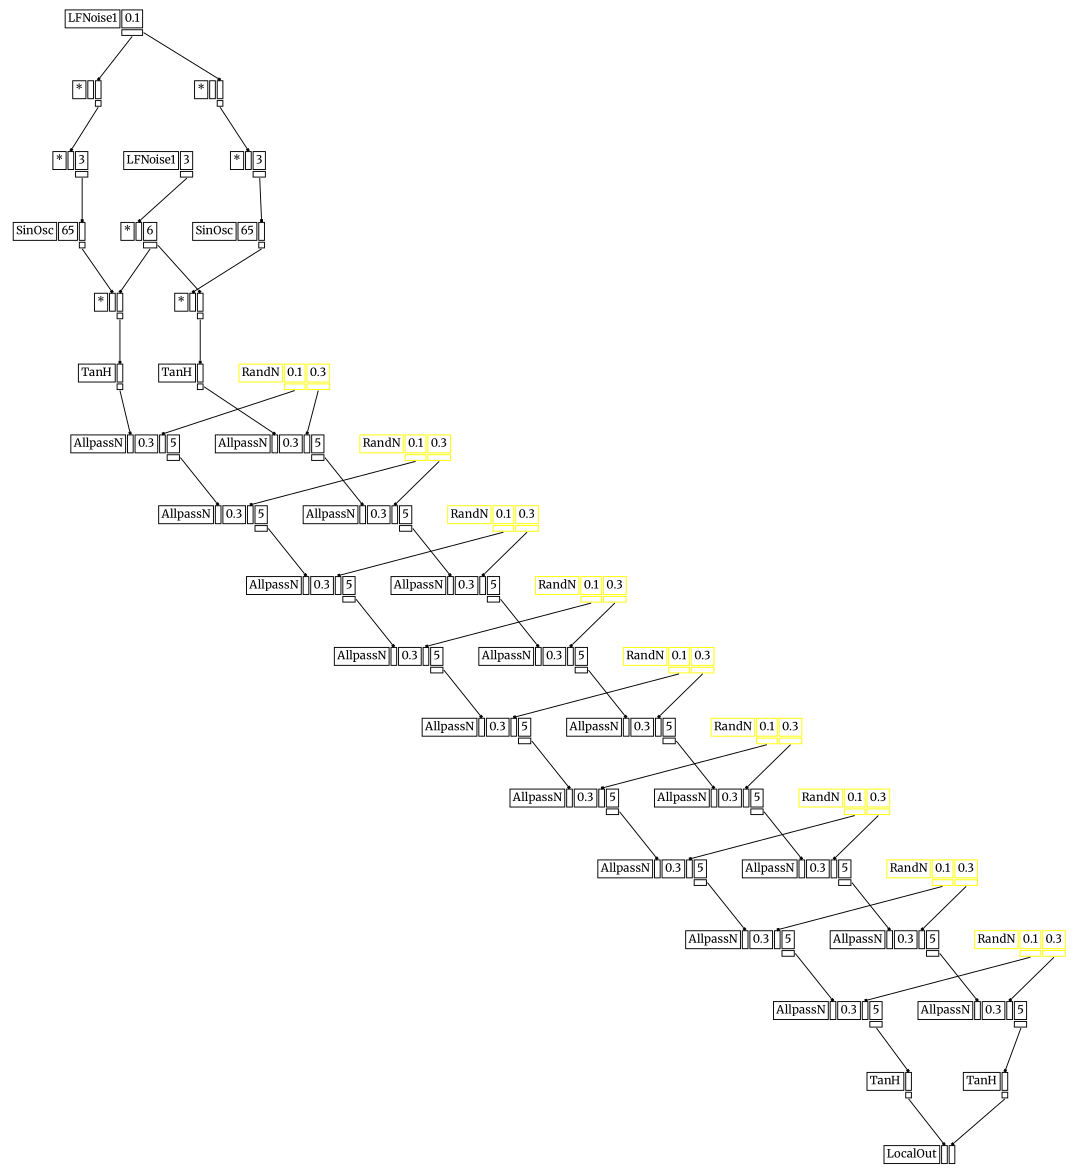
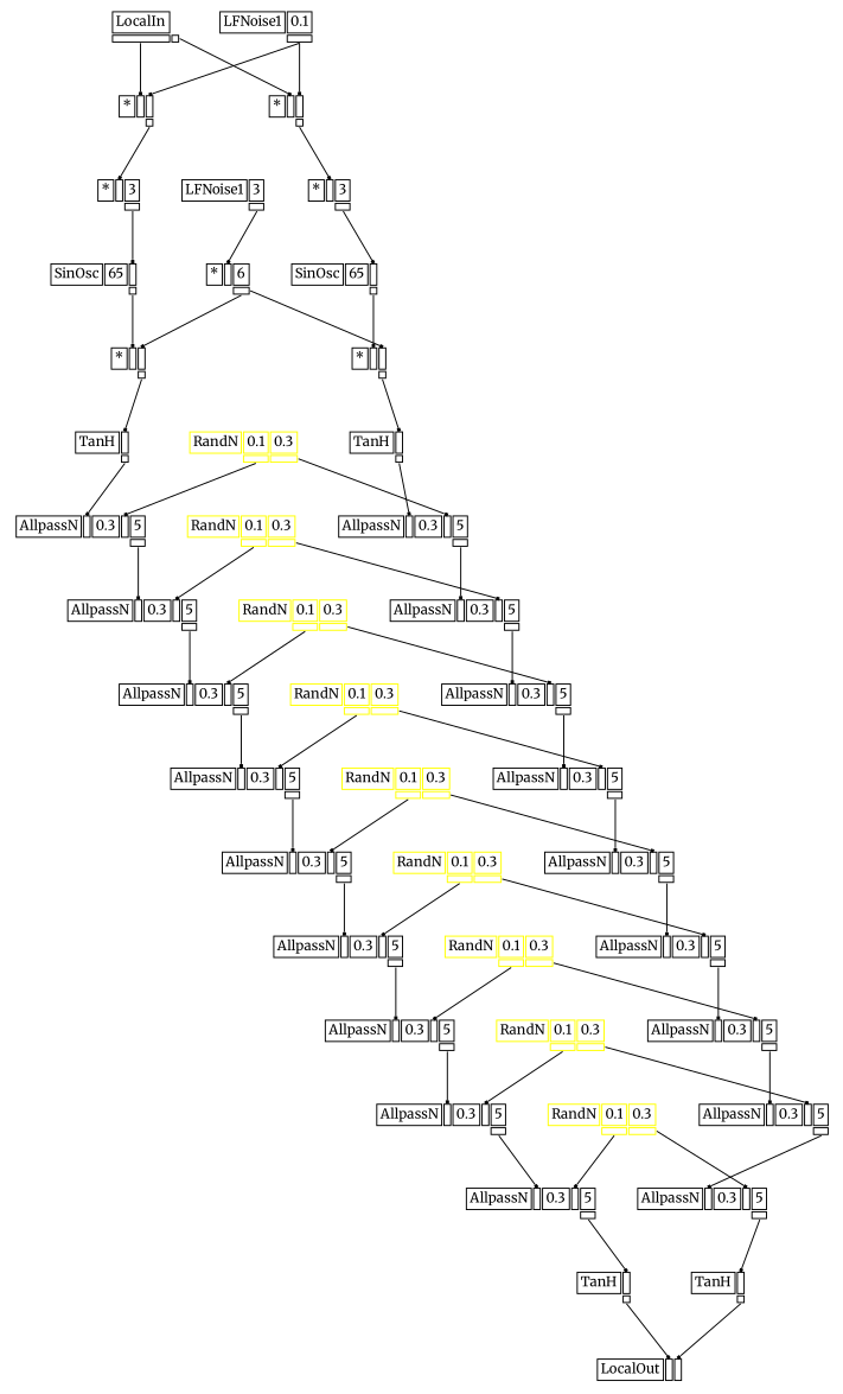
  digraph {
    splines=false
    fontname=Merriweather
    node [color=black fontname=Merriweather fontsize=12 shape=plaintext]
    edge [arrowhead=box arrowsize=0.25 headport=i_0 tailport=o_0 fontname=Merriweather]
+   n1 [label=<<TABLE BORDER="0" CELLBORDER="1"><TR><TD>LocalIn</TD></TR><TR><TD PORT="o_0" ID="u_1:o_0"></TD><TD PORT="o_1" ID="u_1:o_1"></TD></TR></TABLE>>]
    n2 [label=<<TABLE BORDER="0" CELLBORDER="1"><TR><TD>*</TD><TD PORT="i_0" ID="u_5:i_0"></TD><TD PORT="i_1" ID="u_5:i_1"></TD></TR><TR><TD BORDER="0"></TD><TD BORDER="0"></TD><TD PORT="o_0" ID="u_5:o_0"></TD></TR></TABLE>>]
    n3 [label=<<TABLE BORDER="0" CELLBORDER="1"><TR><TD>*</TD><TD PORT="i_0" ID="u_45:i_0"></TD><TD PORT="i_1" ID="u_45:i_1"></TD></TR><TR><TD BORDER="0"></TD><TD BORDER="0"></TD><TD PORT="o_0" ID="u_45:o_0"></TD></TR></TABLE>>]
    n4 [label=<<TABLE BORDER="0" CELLBORDER="1"><TR><TD>LFNoise1</TD><TD ID="u_4:K_0">0.1</TD></TR><TR><TD BORDER="0"></TD><TD PORT="o_0" ID="u_4:o_0"></TD></TR></TABLE>>]
    n5 [label=<<TABLE BORDER="0" CELLBORDER="1"><TR><TD>*</TD><TD PORT="i_0" ID="u_7:i_0"></TD><TD ID="u_7:K_1">3</TD></TR><TR><TD BORDER="0"></TD><TD BORDER="0"></TD><TD PORT="o_0" ID="u_7:o_0"></TD></TR></TABLE>>]
    n6 [label=<<TABLE BORDER="0" CELLBORDER="1"><TR><TD>SinOsc</TD><TD ID="u_8:K_0">65</TD><TD PORT="i_1" ID="u_8:i_1"></TD></TR><TR><TD BORDER="0"></TD><TD BORDER="0"></TD><TD PORT="o_0" ID="u_8:o_0"></TD></TR></TABLE>>]
    n7 [label=<<TABLE BORDER="0" CELLBORDER="1"><TR><TD>*</TD><TD PORT="i_0" ID="u_12:i_0"></TD><TD PORT="i_1" ID="u_12:i_1"></TD></TR><TR><TD BORDER="0"></TD><TD BORDER="0"></TD><TD PORT="o_0" ID="u_12:o_0"></TD></TR></TABLE>>]
    n8 [label=<<TABLE BORDER="0" CELLBORDER="1"><TR><TD>LFNoise1</TD><TD ID="u_9:K_0">3</TD></TR><TR><TD BORDER="0"></TD><TD PORT="o_0" ID="u_9:o_0"></TD></TR></TABLE>>]
    n9 [label=<<TABLE BORDER="0" CELLBORDER="1"><TR><TD>*</TD><TD PORT="i_0" ID="u_11:i_0"></TD><TD ID="u_11:K_1">6</TD></TR><TR><TD BORDER="0"></TD><TD BORDER="0"></TD><TD PORT="o_0" ID="u_11:o_0"></TD></TR></TABLE>>]
    n10 [label=<<TABLE BORDER="0" CELLBORDER="1"><TR><TD>*</TD><TD PORT="i_0" ID="u_48:i_0"></TD><TD PORT="i_1" ID="u_48:i_1"></TD></TR><TR><TD BORDER="0"></TD><TD BORDER="0"></TD><TD PORT="o_0" ID="u_48:o_0"></TD></TR></TABLE>>]
    n11 [label=<<TABLE BORDER="0" CELLBORDER="1"><TR><TD>TanH</TD><TD PORT="i_0" ID="u_13:i_0"></TD></TR><TR><TD BORDER="0"></TD><TD PORT="o_0" ID="u_13:o_0"></TD></TR></TABLE>>]
    n12 [label=<<TABLE BORDER="0" CELLBORDER="1"><TR><TD>AllpassN</TD><TD PORT="i_0" ID="u_18:i_0"></TD><TD ID="u_18:K_1">0.3</TD><TD PORT="i_2" ID="u_18:i_2"></TD><TD ID="u_18:K_3">5</TD></TR><TR><TD BORDER="0"></TD><TD BORDER="0"></TD><TD BORDER="0"></TD><TD BORDER="0"></TD><TD PORT="o_0" ID="u_18:o_0"></TD></TR></TABLE>>]
    n13 [color=yellow label=<<TABLE BORDER="0" CELLBORDER="1"><TR><TD>RandN</TD><TD ID="u_15:K_0">0.1</TD><TD ID="u_15:K_1">0.3</TD></TR><TR><TD BORDER="0"></TD><TD PORT="o_0" ID="u_15:o_0"></TD><TD PORT="o_1" ID="u_15:o_1"></TD></TR></TABLE>>]
    n14 [label=<<TABLE BORDER="0" CELLBORDER="1"><TR><TD>AllpassN</TD><TD PORT="i_0" ID="u_51:i_0"></TD><TD ID="u_51:K_1">0.3</TD><TD PORT="i_2" ID="u_51:i_2"></TD><TD ID="u_51:K_3">5</TD></TR><TR><TD BORDER="0"></TD><TD BORDER="0"></TD><TD BORDER="0"></TD><TD BORDER="0"></TD><TD PORT="o_0" ID="u_51:o_0"></TD></TR></TABLE>>]
    n15 [label=<<TABLE BORDER="0" CELLBORDER="1"><TR><TD>AllpassN</TD><TD PORT="i_0" ID="u_21:i_0"></TD><TD ID="u_21:K_1">0.3</TD><TD PORT="i_2" ID="u_21:i_2"></TD><TD ID="u_21:K_3">5</TD></TR><TR><TD BORDER="0"></TD><TD BORDER="0"></TD><TD BORDER="0"></TD><TD BORDER="0"></TD><TD PORT="o_0" ID="u_21:o_0"></TD></TR></TABLE>>]
    n16 [color=yellow label=<<TABLE BORDER="0" CELLBORDER="1"><TR><TD>RandN</TD><TD ID="u_19:K_0">0.1</TD><TD ID="u_19:K_1">0.3</TD></TR><TR><TD BORDER="0"></TD><TD PORT="o_0" ID="u_19:o_0"></TD><TD PORT="o_1" ID="u_19:o_1"></TD></TR></TABLE>>]
    n17 [label=<<TABLE BORDER="0" CELLBORDER="1"><TR><TD>AllpassN</TD><TD PORT="i_0" ID="u_53:i_0"></TD><TD ID="u_53:K_1">0.3</TD><TD PORT="i_2" ID="u_53:i_2"></TD><TD ID="u_53:K_3">5</TD></TR><TR><TD BORDER="0"></TD><TD BORDER="0"></TD><TD BORDER="0"></TD><TD BORDER="0"></TD><TD PORT="o_0" ID="u_53:o_0"></TD></TR></TABLE>>]
    n18 [label=<<TABLE BORDER="0" CELLBORDER="1"><TR><TD>AllpassN</TD><TD PORT="i_0" ID="u_24:i_0"></TD><TD ID="u_24:K_1">0.3</TD><TD PORT="i_2" ID="u_24:i_2"></TD><TD ID="u_24:K_3">5</TD></TR><TR><TD BORDER="0"></TD><TD BORDER="0"></TD><TD BORDER="0"></TD><TD BORDER="0"></TD><TD PORT="o_0" ID="u_24:o_0"></TD></TR></TABLE>>]
    n19 [color=yellow label=<<TABLE BORDER="0" CELLBORDER="1"><TR><TD>RandN</TD><TD ID="u_22:K_0">0.1</TD><TD ID="u_22:K_1">0.3</TD></TR><TR><TD BORDER="0"></TD><TD PORT="o_0" ID="u_22:o_0"></TD><TD PORT="o_1" ID="u_22:o_1"></TD></TR></TABLE>>]
    n20 [label=<<TABLE BORDER="0" CELLBORDER="1"><TR><TD>AllpassN</TD><TD PORT="i_0" ID="u_55:i_0"></TD><TD ID="u_55:K_1">0.3</TD><TD PORT="i_2" ID="u_55:i_2"></TD><TD ID="u_55:K_3">5</TD></TR><TR><TD BORDER="0"></TD><TD BORDER="0"></TD><TD BORDER="0"></TD><TD BORDER="0"></TD><TD PORT="o_0" ID="u_55:o_0"></TD></TR></TABLE>>]
    n21 [label=<<TABLE BORDER="0" CELLBORDER="1"><TR><TD>AllpassN</TD><TD PORT="i_0" ID="u_27:i_0"></TD><TD ID="u_27:K_1">0.3</TD><TD PORT="i_2" ID="u_27:i_2"></TD><TD ID="u_27:K_3">5</TD></TR><TR><TD BORDER="0"></TD><TD BORDER="0"></TD><TD BORDER="0"></TD><TD BORDER="0"></TD><TD PORT="o_0" ID="u_27:o_0"></TD></TR></TABLE>>]
    n22 [color=yellow label=<<TABLE BORDER="0" CELLBORDER="1"><TR><TD>RandN</TD><TD ID="u_25:K_0">0.1</TD><TD ID="u_25:K_1">0.3</TD></TR><TR><TD BORDER="0"></TD><TD PORT="o_0" ID="u_25:o_0"></TD><TD PORT="o_1" ID="u_25:o_1"></TD></TR></TABLE>>]
    n23 [label=<<TABLE BORDER="0" CELLBORDER="1"><TR><TD>AllpassN</TD><TD PORT="i_0" ID="u_57:i_0"></TD><TD ID="u_57:K_1">0.3</TD><TD PORT="i_2" ID="u_57:i_2"></TD><TD ID="u_57:K_3">5</TD></TR><TR><TD BORDER="0"></TD><TD BORDER="0"></TD><TD BORDER="0"></TD><TD BORDER="0"></TD><TD PORT="o_0" ID="u_57:o_0"></TD></TR></TABLE>>]
    n24 [label=<<TABLE BORDER="0" CELLBORDER="1"><TR><TD>AllpassN</TD><TD PORT="i_0" ID="u_30:i_0"></TD><TD ID="u_30:K_1">0.3</TD><TD PORT="i_2" ID="u_30:i_2"></TD><TD ID="u_30:K_3">5</TD></TR><TR><TD BORDER="0"></TD><TD BORDER="0"></TD><TD BORDER="0"></TD><TD BORDER="0"></TD><TD PORT="o_0" ID="u_30:o_0"></TD></TR></TABLE>>]
    n25 [color=yellow label=<<TABLE BORDER="0" CELLBORDER="1"><TR><TD>RandN</TD><TD ID="u_28:K_0">0.1</TD><TD ID="u_28:K_1">0.3</TD></TR><TR><TD BORDER="0"></TD><TD PORT="o_0" ID="u_28:o_0"></TD><TD PORT="o_1" ID="u_28:o_1"></TD></TR></TABLE>>]
    n26 [label=<<TABLE BORDER="0" CELLBORDER="1"><TR><TD>AllpassN</TD><TD PORT="i_0" ID="u_59:i_0"></TD><TD ID="u_59:K_1">0.3</TD><TD PORT="i_2" ID="u_59:i_2"></TD><TD ID="u_59:K_3">5</TD></TR><TR><TD BORDER="0"></TD><TD BORDER="0"></TD><TD BORDER="0"></TD><TD BORDER="0"></TD><TD PORT="o_0" ID="u_59:o_0"></TD></TR></TABLE>>]
    n27 [label=<<TABLE BORDER="0" CELLBORDER="1"><TR><TD>AllpassN</TD><TD PORT="i_0" ID="u_33:i_0"></TD><TD ID="u_33:K_1">0.3</TD><TD PORT="i_2" ID="u_33:i_2"></TD><TD ID="u_33:K_3">5</TD></TR><TR><TD BORDER="0"></TD><TD BORDER="0"></TD><TD BORDER="0"></TD><TD BORDER="0"></TD><TD PORT="o_0" ID="u_33:o_0"></TD></TR></TABLE>>]
    n28 [color=yellow label=<<TABLE BORDER="0" CELLBORDER="1"><TR><TD>RandN</TD><TD ID="u_31:K_0">0.1</TD><TD ID="u_31:K_1">0.3</TD></TR><TR><TD BORDER="0"></TD><TD PORT="o_0" ID="u_31:o_0"></TD><TD PORT="o_1" ID="u_31:o_1"></TD></TR></TABLE>>]
    n29 [label=<<TABLE BORDER="0" CELLBORDER="1"><TR><TD>AllpassN</TD><TD PORT="i_0" ID="u_61:i_0"></TD><TD ID="u_61:K_1">0.3</TD><TD PORT="i_2" ID="u_61:i_2"></TD><TD ID="u_61:K_3">5</TD></TR><TR><TD BORDER="0"></TD><TD BORDER="0"></TD><TD BORDER="0"></TD><TD BORDER="0"></TD><TD PORT="o_0" ID="u_61:o_0"></TD></TR></TABLE>>]
    n30 [label=<<TABLE BORDER="0" CELLBORDER="1"><TR><TD>AllpassN</TD><TD PORT="i_0" ID="u_36:i_0"></TD><TD ID="u_36:K_1">0.3</TD><TD PORT="i_2" ID="u_36:i_2"></TD><TD ID="u_36:K_3">5</TD></TR><TR><TD BORDER="0"></TD><TD BORDER="0"></TD><TD BORDER="0"></TD><TD BORDER="0"></TD><TD PORT="o_0" ID="u_36:o_0"></TD></TR></TABLE>>]
    n31 [color=yellow label=<<TABLE BORDER="0" CELLBORDER="1"><TR><TD>RandN</TD><TD ID="u_34:K_0">0.1</TD><TD ID="u_34:K_1">0.3</TD></TR><TR><TD BORDER="0"></TD><TD PORT="o_0" ID="u_34:o_0"></TD><TD PORT="o_1" ID="u_34:o_1"></TD></TR></TABLE>>]
    n32 [label=<<TABLE BORDER="0" CELLBORDER="1"><TR><TD>AllpassN</TD><TD PORT="i_0" ID="u_63:i_0"></TD><TD ID="u_63:K_1">0.3</TD><TD PORT="i_2" ID="u_63:i_2"></TD><TD ID="u_63:K_3">5</TD></TR><TR><TD BORDER="0"></TD><TD BORDER="0"></TD><TD BORDER="0"></TD><TD BORDER="0"></TD><TD PORT="o_0" ID="u_63:o_0"></TD></TR></TABLE>>]
    n33 [label=<<TABLE BORDER="0" CELLBORDER="1"><TR><TD>AllpassN</TD><TD PORT="i_0" ID="u_39:i_0"></TD><TD ID="u_39:K_1">0.3</TD><TD PORT="i_2" ID="u_39:i_2"></TD><TD ID="u_39:K_3">5</TD></TR><TR><TD BORDER="0"></TD><TD BORDER="0"></TD><TD BORDER="0"></TD><TD BORDER="0"></TD><TD PORT="o_0" ID="u_39:o_0"></TD></TR></TABLE>>]
    n34 [color=yellow label=<<TABLE BORDER="0" CELLBORDER="1"><TR><TD>RandN</TD><TD ID="u_37:K_0">0.1</TD><TD ID="u_37:K_1">0.3</TD></TR><TR><TD BORDER="0"></TD><TD PORT="o_0" ID="u_37:o_0"></TD><TD PORT="o_1" ID="u_37:o_1"></TD></TR></TABLE>>]
    n35 [label=<<TABLE BORDER="0" CELLBORDER="1"><TR><TD>AllpassN</TD><TD PORT="i_0" ID="u_65:i_0"></TD><TD ID="u_65:K_1">0.3</TD><TD PORT="i_2" ID="u_65:i_2"></TD><TD ID="u_65:K_3">5</TD></TR><TR><TD BORDER="0"></TD><TD BORDER="0"></TD><TD BORDER="0"></TD><TD BORDER="0"></TD><TD PORT="o_0" ID="u_65:o_0"></TD></TR></TABLE>>]
    n36 [label=<<TABLE BORDER="0" CELLBORDER="1"><TR><TD>AllpassN</TD><TD PORT="i_0" ID="u_42:i_0"></TD><TD ID="u_42:K_1">0.3</TD><TD PORT="i_2" ID="u_42:i_2"></TD><TD ID="u_42:K_3">5</TD></TR><TR><TD BORDER="0"></TD><TD BORDER="0"></TD><TD BORDER="0"></TD><TD BORDER="0"></TD><TD PORT="o_0" ID="u_42:o_0"></TD></TR></TABLE>>]
    n37 [color=yellow label=<<TABLE BORDER="0" CELLBORDER="1"><TR><TD>RandN</TD><TD ID="u_40:K_0">0.1</TD><TD ID="u_40:K_1">0.3</TD></TR><TR><TD BORDER="0"></TD><TD PORT="o_0" ID="u_40:o_0"></TD><TD PORT="o_1" ID="u_40:o_1"></TD></TR></TABLE>>]
    n38 [label=<<TABLE BORDER="0" CELLBORDER="1"><TR><TD>AllpassN</TD><TD PORT="i_0" ID="u_67:i_0"></TD><TD ID="u_67:K_1">0.3</TD><TD PORT="i_2" ID="u_67:i_2"></TD><TD ID="u_67:K_3">5</TD></TR><TR><TD BORDER="0"></TD><TD BORDER="0"></TD><TD BORDER="0"></TD><TD BORDER="0"></TD><TD PORT="o_0" ID="u_67:o_0"></TD></TR></TABLE>>]
    n39 [label=<<TABLE BORDER="0" CELLBORDER="1"><TR><TD>TanH</TD><TD PORT="i_0" ID="u_43:i_0"></TD></TR><TR><TD BORDER="0"></TD><TD PORT="o_0" ID="u_43:o_0"></TD></TR></TABLE>>]
    n40 [label=<<TABLE BORDER="0" CELLBORDER="1"><TR><TD>LocalOut</TD><TD PORT="i_0" ID="u_69:i_0"></TD><TD PORT="i_1" ID="u_69:i_1"></TD></TR></TABLE>>]
    n41 [label=<<TABLE BORDER="0" CELLBORDER="1"><TR><TD>*</TD><TD PORT="i_0" ID="u_46:i_0"></TD><TD ID="u_46:K_1">3</TD></TR><TR><TD BORDER="0"></TD><TD BORDER="0"></TD><TD PORT="o_0" ID="u_46:o_0"></TD></TR></TABLE>>]
    n42 [label=<<TABLE BORDER="0" CELLBORDER="1"><TR><TD>SinOsc</TD><TD ID="u_47:K_0">65</TD><TD PORT="i_1" ID="u_47:i_1"></TD></TR><TR><TD BORDER="0"></TD><TD BORDER="0"></TD><TD PORT="o_0" ID="u_47:o_0"></TD></TR></TABLE>>]
    n43 [label=<<TABLE BORDER="0" CELLBORDER="1"><TR><TD>TanH</TD><TD PORT="i_0" ID="u_49:i_0"></TD></TR><TR><TD BORDER="0"></TD><TD PORT="o_0" ID="u_49:o_0"></TD></TR></TABLE>>]
    n44 [label=<<TABLE BORDER="0" CELLBORDER="1"><TR><TD>TanH</TD><TD PORT="i_0" ID="u_68:i_0"></TD></TR><TR><TD BORDER="0"></TD><TD PORT="o_0" ID="u_68:o_0"></TD></TR></TABLE>>]
+   n1 -> n2
+   n1 -> n3 [tailport=o_1]
    n2 -> n5
    n3 -> n41
    n4 -> n2 [headport=i_1]
    n4 -> n3 [headport=i_1]
    n5 -> n6 [headport=i_1]
    n6 -> n7
    n7 -> n11
    n8 -> n9
    n9 -> n7 [headport=i_1]
    n9 -> n10 [headport=i_1]
    n10 -> n43
    n11 -> n12
    n12 -> n15
    n13 -> n12 [headport=i_2]
    n13 -> n14 [headport=i_2 tailport=o_1]
    n14 -> n17
    n15 -> n18
    n16 -> n15 [headport=i_2]
    n16 -> n17 [headport=i_2 tailport=o_1]
    n17 -> n20
    n18 -> n21
    n19 -> n18 [headport=i_2]
    n19 -> n20 [headport=i_2 tailport=o_1]
    n20 -> n23
    n21 -> n24
    n22 -> n21 [headport=i_2]
    n22 -> n23 [headport=i_2 tailport=o_1]
    n23 -> n26
    n24 -> n27
    n25 -> n24 [headport=i_2]
    n25 -> n26 [headport=i_2 tailport=o_1]
    n26 -> n29
    n27 -> n30
    n28 -> n27 [headport=i_2]
    n28 -> n29 [headport=i_2 tailport=o_1]
    n29 -> n32
    n30 -> n33
    n31 -> n30 [headport=i_2]
    n31 -> n32 [headport=i_2 tailport=o_1]
    n32 -> n35
    n33 -> n36
    n34 -> n33 [headport=i_2]
    n34 -> n35 [headport=i_2 tailport=o_1]
    n35 -> n38
    n36 -> n39
    n37 -> n36 [headport=i_2]
    n37 -> n38 [headport=i_2 tailport=o_1]
    n38 -> n44
    n39 -> n40
    n41 -> n42 [headport=i_1]
    n42 -> n10
    n43 -> n14
    n44 -> n40 [headport=i_1]
  }
